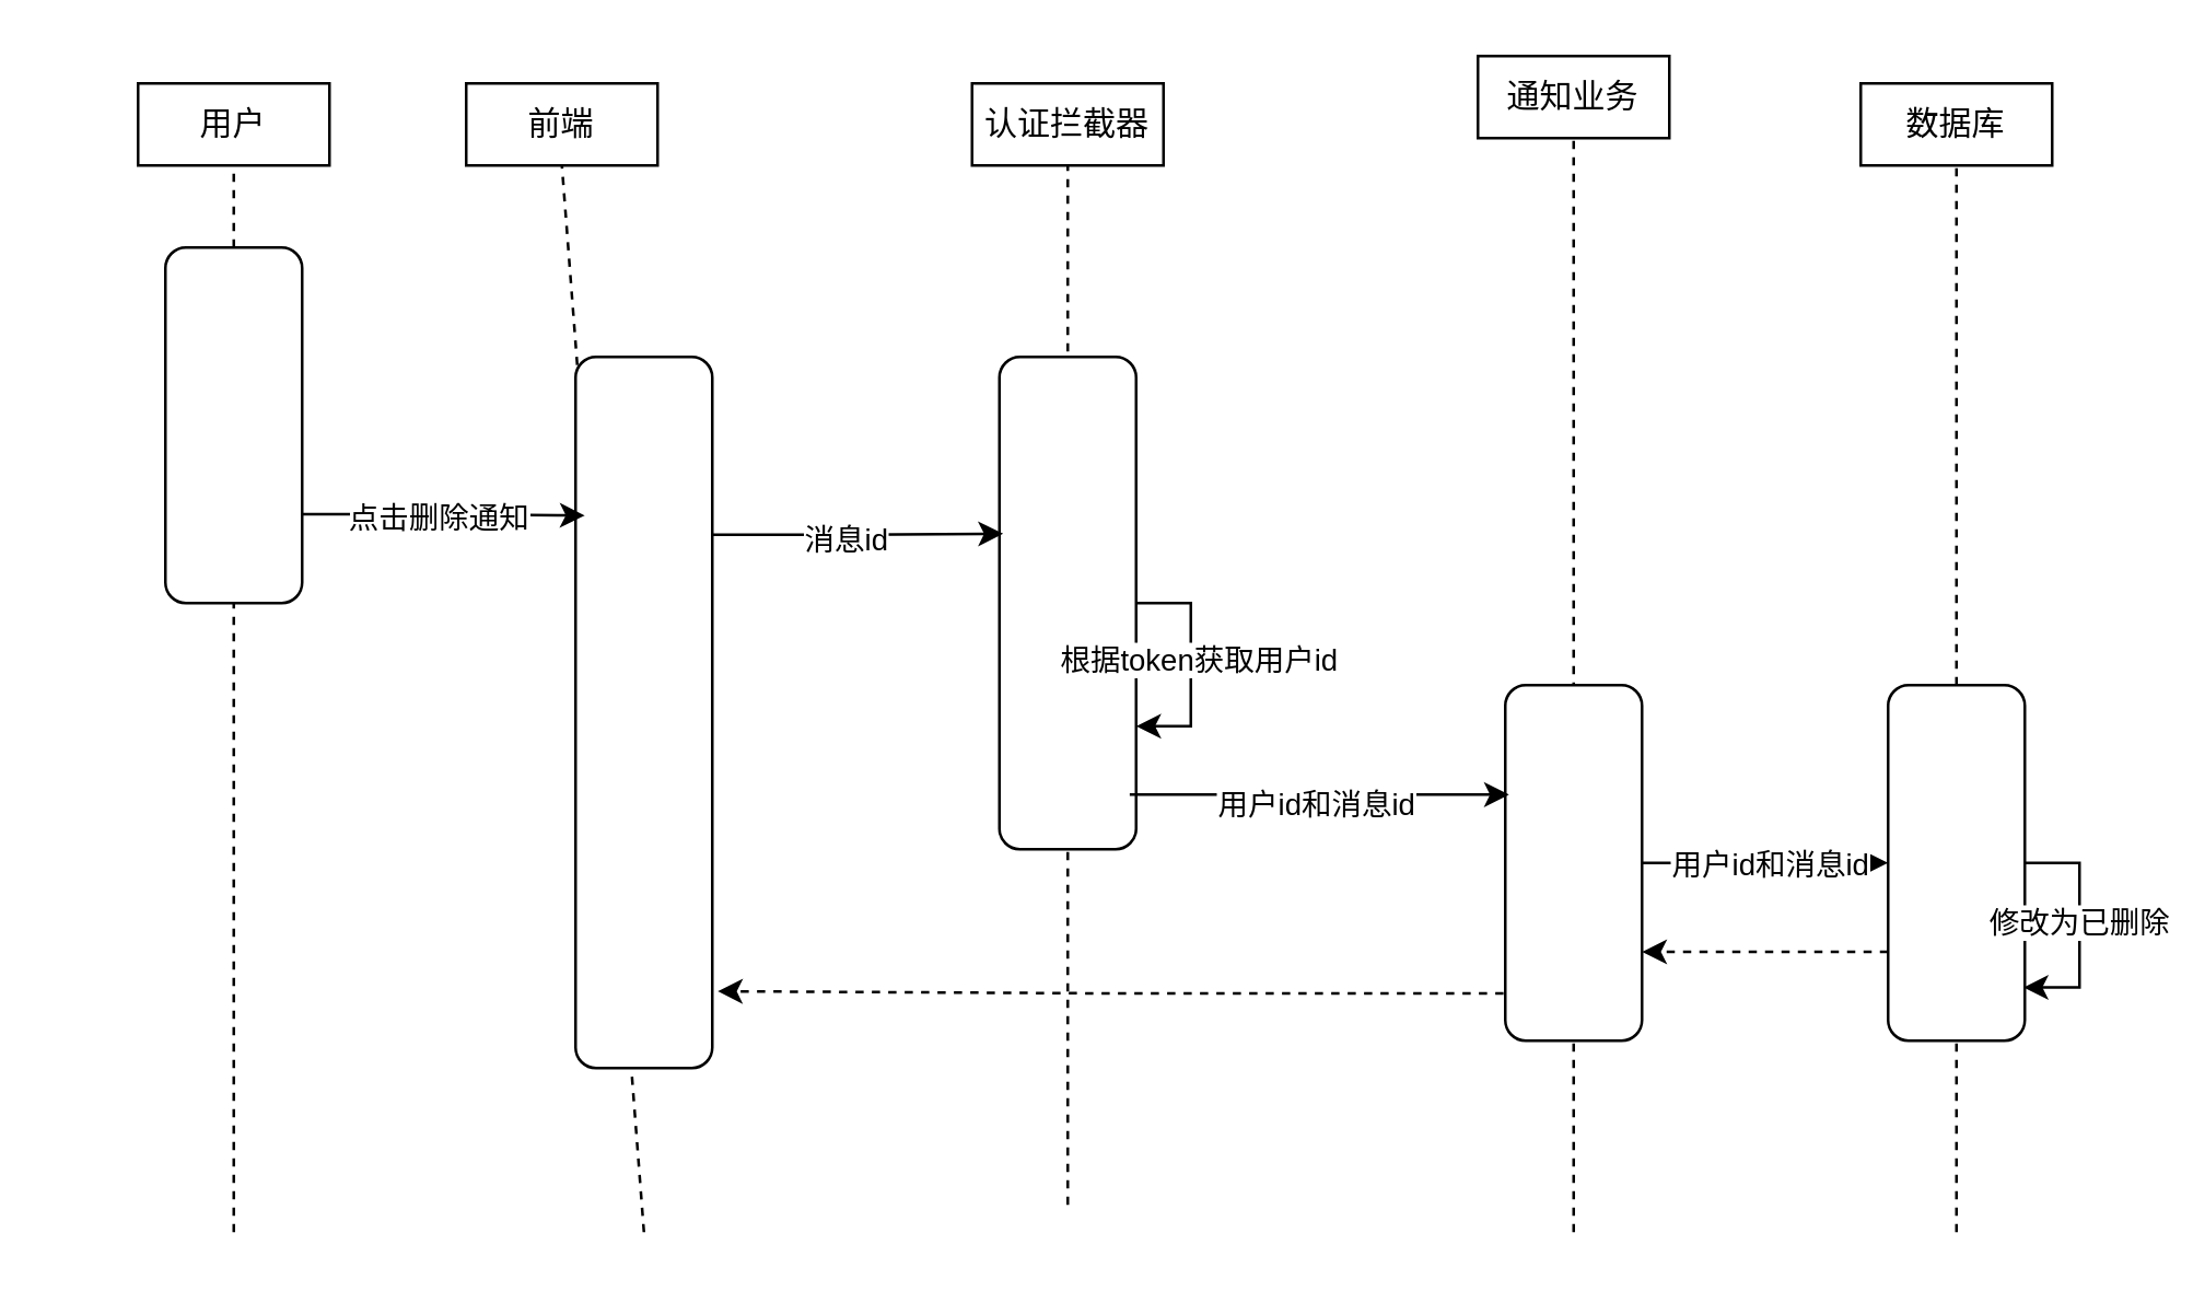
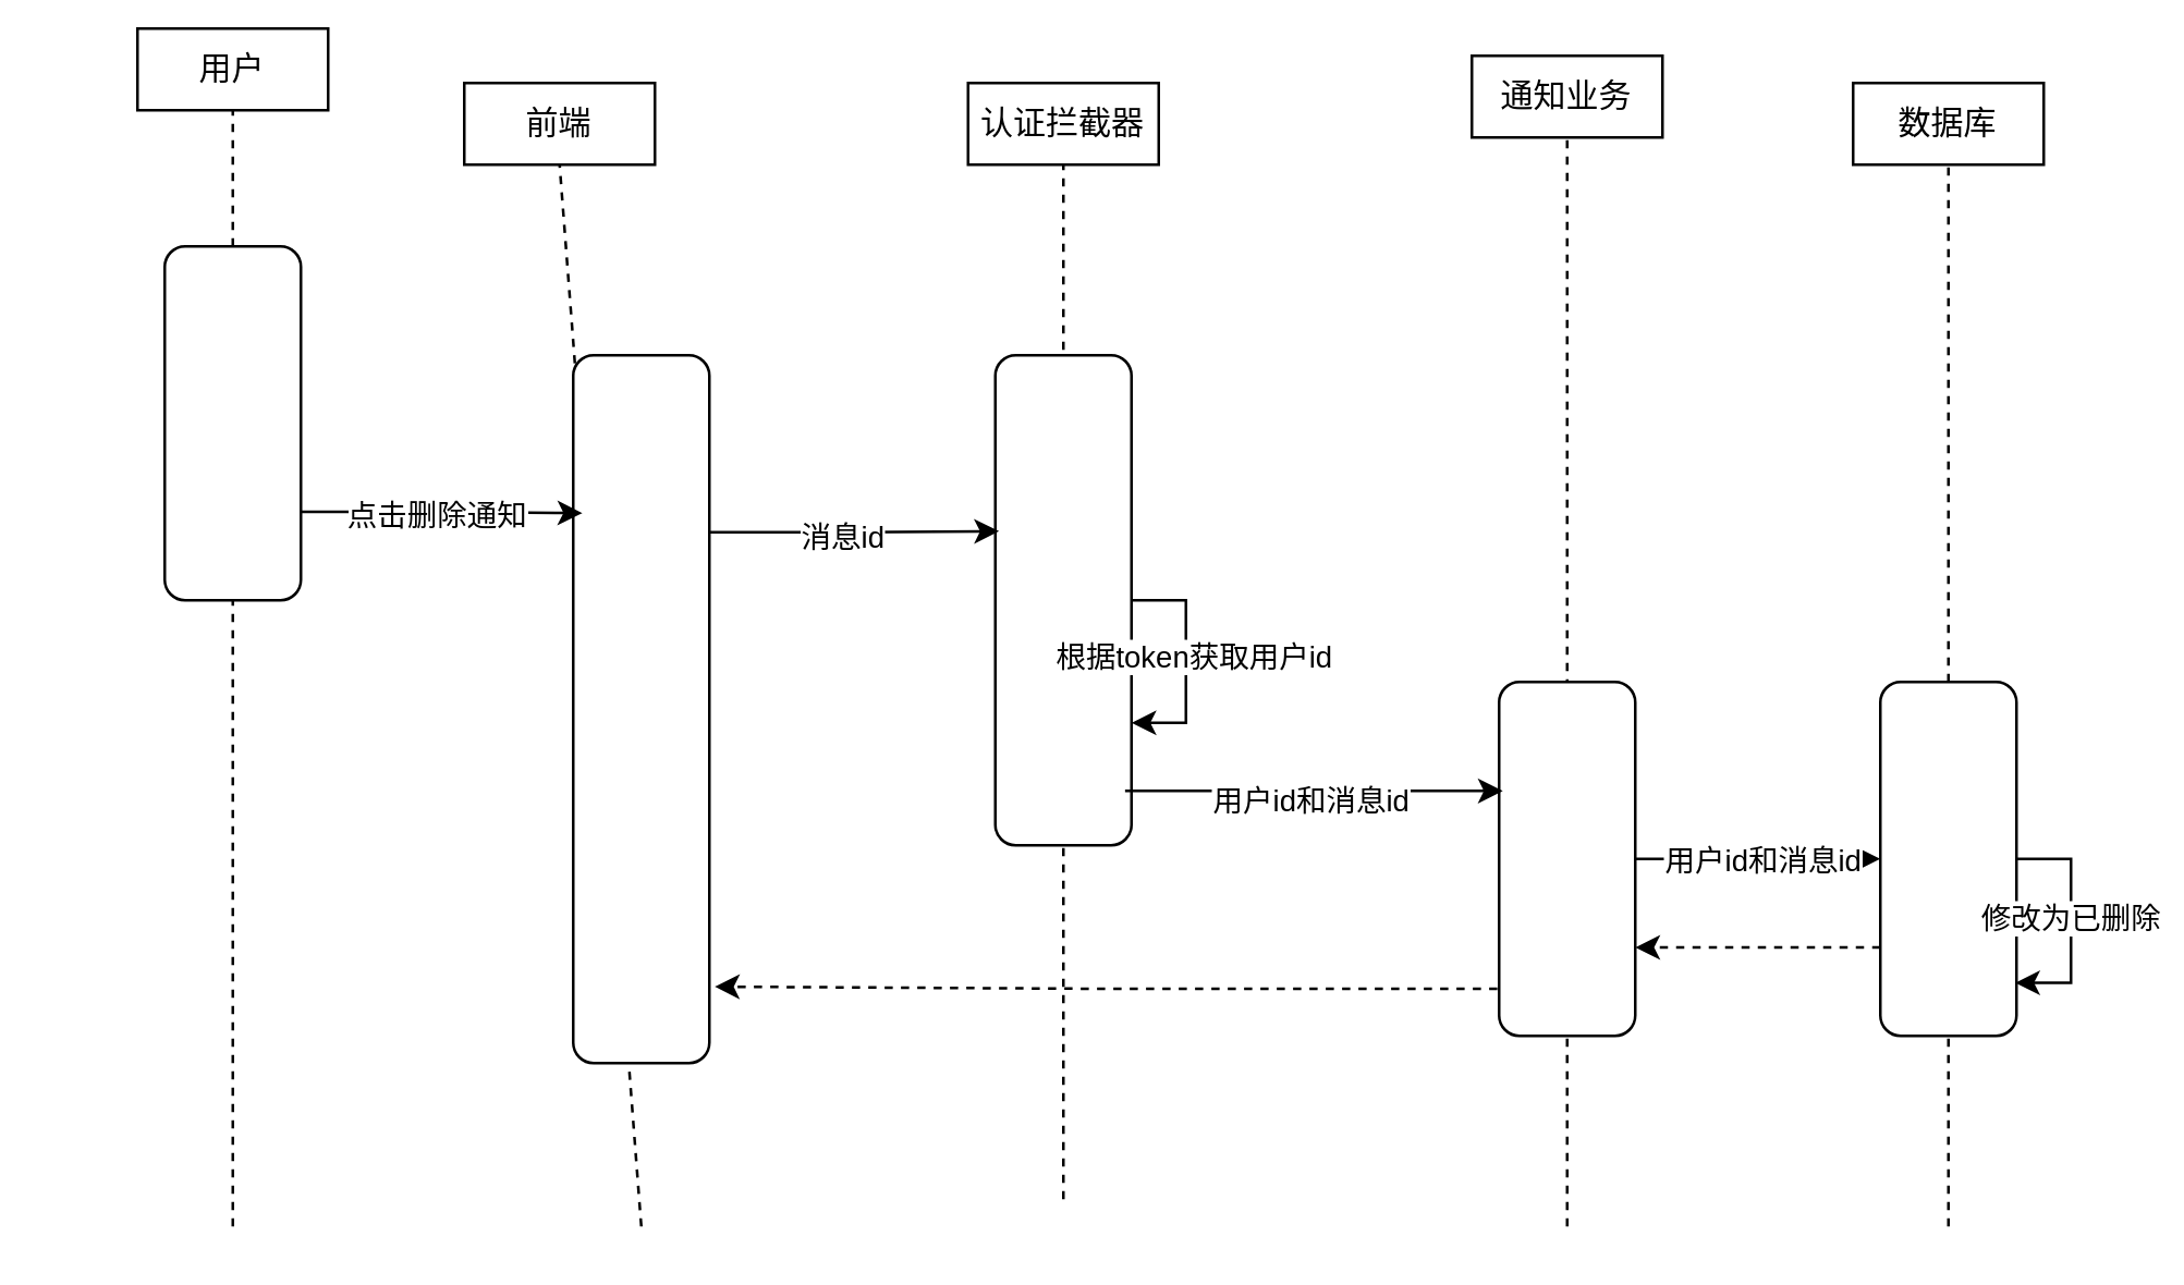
  <mxCell id="0" />
  <mxCell id="1" parent="0" />
- <mxCell id="2" value="用户" style="rounded=0;whiteSpace=wrap;html=1;" vertex="1" parent="1"><mxGeometry x="50" y="30" width="70" height="30" as="geometry" /></mxCell>
+ <mxCell id="2" value="用户" style="rounded=0;whiteSpace=wrap;html=1;" vertex="1" parent="1"><mxGeometry x="50" y="10" width="70" height="30" as="geometry" /></mxCell>
  <mxCell id="3" value="数据库" style="rounded=0;whiteSpace=wrap;html=1;" vertex="1" parent="1"><mxGeometry x="680" y="30" width="70" height="30" as="geometry" /></mxCell>
  <mxCell id="4" value="通知业务" style="rounded=0;whiteSpace=wrap;html=1;" vertex="1" parent="1"><mxGeometry x="540" y="20" width="70" height="30" as="geometry" /></mxCell>
  <mxCell id="5" value="认证拦截器" style="rounded=0;whiteSpace=wrap;html=1;" vertex="1" parent="1"><mxGeometry x="355" y="30" width="70" height="30" as="geometry" /></mxCell>
  <mxCell id="6" value="前端" style="rounded=0;whiteSpace=wrap;html=1;" vertex="1" parent="1"><mxGeometry x="170" y="30" width="70" height="30" as="geometry" /></mxCell>
  <mxCell id="7" value="" style="endArrow=none;dashed=1;html=1;rounded=0;entryX=0.5;entryY=1;entryDx=0;entryDy=0;" edge="1" parent="1" target="6"><mxGeometry width="50" height="50" relative="1" as="geometry"><mxPoint x="235" y="450" as="sourcePoint" /><mxPoint x="390" y="200" as="targetPoint" /></mxGeometry></mxCell>
  <mxCell id="8" value="" style="endArrow=none;dashed=1;html=1;rounded=0;entryX=0.5;entryY=1;entryDx=0;entryDy=0;" edge="1" parent="1" target="2"><mxGeometry width="50" height="50" relative="1" as="geometry"><mxPoint x="85" y="450" as="sourcePoint" /><mxPoint x="390" y="200" as="targetPoint" /></mxGeometry></mxCell>
  <mxCell id="9" value="" style="endArrow=none;dashed=1;html=1;rounded=0;entryX=0.5;entryY=1;entryDx=0;entryDy=0;" edge="1" parent="1" source="20" target="3"><mxGeometry width="50" height="50" relative="1" as="geometry"><mxPoint x="715" y="450" as="sourcePoint" /><mxPoint x="375" y="70" as="targetPoint" /></mxGeometry></mxCell>
  <mxCell id="10" value="" style="endArrow=none;dashed=1;html=1;rounded=0;entryX=0.5;entryY=1;entryDx=0;entryDy=0;" edge="1" parent="1" target="4"><mxGeometry width="50" height="50" relative="1" as="geometry"><mxPoint x="575" y="450" as="sourcePoint" /><mxPoint x="255" y="80" as="targetPoint" /></mxGeometry></mxCell>
  <mxCell id="11" value="" style="endArrow=none;dashed=1;html=1;rounded=0;entryX=0.5;entryY=1;entryDx=0;entryDy=0;" edge="1" parent="1" target="5"><mxGeometry width="50" height="50" relative="1" as="geometry"><mxPoint x="390" y="440" as="sourcePoint" /><mxPoint x="300" y="90" as="targetPoint" /></mxGeometry></mxCell>
  <mxCell id="12" value="" style="rounded=1;whiteSpace=wrap;html=1;rotation=90;" vertex="1" parent="1"><mxGeometry x="20" y="130" width="130" height="50" as="geometry" /></mxCell>
  <mxCell id="13" style="edgeStyle=orthogonalEdgeStyle;rounded=0;orthogonalLoop=1;jettySize=auto;html=1;exitX=0.5;exitY=0;exitDx=0;exitDy=0;entryX=0.5;entryY=1;entryDx=0;entryDy=0;" edge="1" parent="1"><mxGeometry relative="1" as="geometry"><mxPoint x="600" y="315" as="sourcePoint" /><mxPoint x="690" y="315" as="targetPoint" /></mxGeometry></mxCell>
  <mxCell id="14" value="用户id和消息id" style="edgeLabel;html=1;align=center;verticalAlign=middle;resizable=0;points=[];" vertex="1" connectable="0" parent="13"><mxGeometry x="0.015" relative="1" as="geometry"><mxPoint as="offset" /></mxGeometry></mxCell>
  <mxCell id="15" value="" style="rounded=1;whiteSpace=wrap;html=1;rotation=90;" vertex="1" parent="1"><mxGeometry x="510" y="290" width="130" height="50" as="geometry" /></mxCell>
  <mxCell id="16" value="" style="rounded=1;whiteSpace=wrap;html=1;rotation=90;" vertex="1" parent="1"><mxGeometry x="300" y="195" width="180" height="50" as="geometry" /></mxCell>
  <mxCell id="17" value="" style="rounded=1;whiteSpace=wrap;html=1;rotation=90;" vertex="1" parent="1"><mxGeometry x="105" y="235" width="260" height="50" as="geometry" /></mxCell>
  <mxCell id="18" value="" style="endArrow=none;dashed=1;html=1;rounded=0;" edge="1" parent="1" target="20"><mxGeometry width="50" height="50" relative="1" as="geometry"><mxPoint x="715" y="450" as="sourcePoint" /><mxPoint x="715" y="60" as="targetPoint" /></mxGeometry></mxCell>
  <mxCell id="19" style="edgeStyle=orthogonalEdgeStyle;rounded=0;orthogonalLoop=1;jettySize=auto;html=1;exitX=0.75;exitY=1;exitDx=0;exitDy=0;entryX=0.75;entryY=0;entryDx=0;entryDy=0;dashed=1;" edge="1" parent="1" source="20" target="15"><mxGeometry relative="1" as="geometry" /></mxCell>
  <mxCell id="20" value="" style="rounded=1;whiteSpace=wrap;html=1;rotation=90;" vertex="1" parent="1"><mxGeometry x="650" y="290" width="130" height="50" as="geometry" /></mxCell>
  <mxCell id="21" style="edgeStyle=orthogonalEdgeStyle;rounded=0;orthogonalLoop=1;jettySize=auto;html=1;exitX=0.75;exitY=0;exitDx=0;exitDy=0;entryX=0.223;entryY=0.933;entryDx=0;entryDy=0;entryPerimeter=0;" edge="1" parent="1" source="12" target="17"><mxGeometry relative="1" as="geometry" /></mxCell>
  <mxCell id="22" value="点击删除通知" style="edgeLabel;html=1;align=center;verticalAlign=middle;resizable=0;points=[];" vertex="1" connectable="0" parent="21"><mxGeometry x="-0.027" y="-2" relative="1" as="geometry"><mxPoint x="-1" y="-1" as="offset" /></mxGeometry></mxCell>
  <mxCell id="23" style="edgeStyle=orthogonalEdgeStyle;rounded=0;orthogonalLoop=1;jettySize=auto;html=1;exitX=0.25;exitY=0;exitDx=0;exitDy=0;entryX=0.359;entryY=0.973;entryDx=0;entryDy=0;entryPerimeter=0;" edge="1" parent="1" source="17" target="16"><mxGeometry relative="1" as="geometry" /></mxCell>
  <mxCell id="24" value="消息id" style="edgeLabel;html=1;align=center;verticalAlign=middle;resizable=0;points=[];" vertex="1" connectable="0" parent="23"><mxGeometry x="-0.089" y="-1" relative="1" as="geometry"><mxPoint x="-1" as="offset" /></mxGeometry></mxCell>
  <mxCell id="25" style="edgeStyle=orthogonalEdgeStyle;rounded=0;orthogonalLoop=1;jettySize=auto;html=1;exitX=0.5;exitY=0;exitDx=0;exitDy=0;entryX=0.75;entryY=0;entryDx=0;entryDy=0;" edge="1" parent="1" source="16" target="16"><mxGeometry relative="1" as="geometry" /></mxCell>
  <mxCell id="26" value="根据token获取用户id" style="edgeLabel;html=1;align=center;verticalAlign=middle;resizable=0;points=[];" vertex="1" connectable="0" parent="25"><mxGeometry x="-0.051" y="2" relative="1" as="geometry"><mxPoint as="offset" /></mxGeometry></mxCell>
  <mxCell id="27" value="" style="endArrow=classic;html=1;rounded=0;exitX=0.889;exitY=0.047;exitDx=0;exitDy=0;exitPerimeter=0;entryX=0.308;entryY=0.973;entryDx=0;entryDy=0;entryPerimeter=0;" edge="1" parent="1" source="16" target="15"><mxGeometry width="50" height="50" relative="1" as="geometry"><mxPoint x="480" y="340" as="sourcePoint" /><mxPoint x="530" y="290" as="targetPoint" /></mxGeometry></mxCell>
  <mxCell id="28" value="用户id和消息id" style="edgeLabel;html=1;align=center;verticalAlign=middle;resizable=0;points=[];" vertex="1" connectable="0" parent="27"><mxGeometry x="-0.019" y="-3" relative="1" as="geometry"><mxPoint as="offset" /></mxGeometry></mxCell>
  <mxCell id="29" style="edgeStyle=orthogonalEdgeStyle;rounded=0;orthogonalLoop=1;jettySize=auto;html=1;exitX=0.867;exitY=1.013;exitDx=0;exitDy=0;entryX=0.892;entryY=-0.04;entryDx=0;entryDy=0;entryPerimeter=0;exitPerimeter=0;dashed=1;" edge="1" parent="1" source="15" target="17"><mxGeometry relative="1" as="geometry" /></mxCell>
  <mxCell id="30" style="edgeStyle=orthogonalEdgeStyle;rounded=0;orthogonalLoop=1;jettySize=auto;html=1;exitX=0.5;exitY=0;exitDx=0;exitDy=0;entryX=0.85;entryY=0.01;entryDx=0;entryDy=0;entryPerimeter=0;" edge="1" parent="1" source="20" target="20"><mxGeometry relative="1" as="geometry" /></mxCell>
  <mxCell id="31" value="修改为已删除" style="edgeLabel;html=1;align=center;verticalAlign=middle;resizable=0;points=[];" vertex="1" connectable="0" parent="30"><mxGeometry x="-0.039" y="-1" relative="1" as="geometry"><mxPoint as="offset" /></mxGeometry></mxCell>
